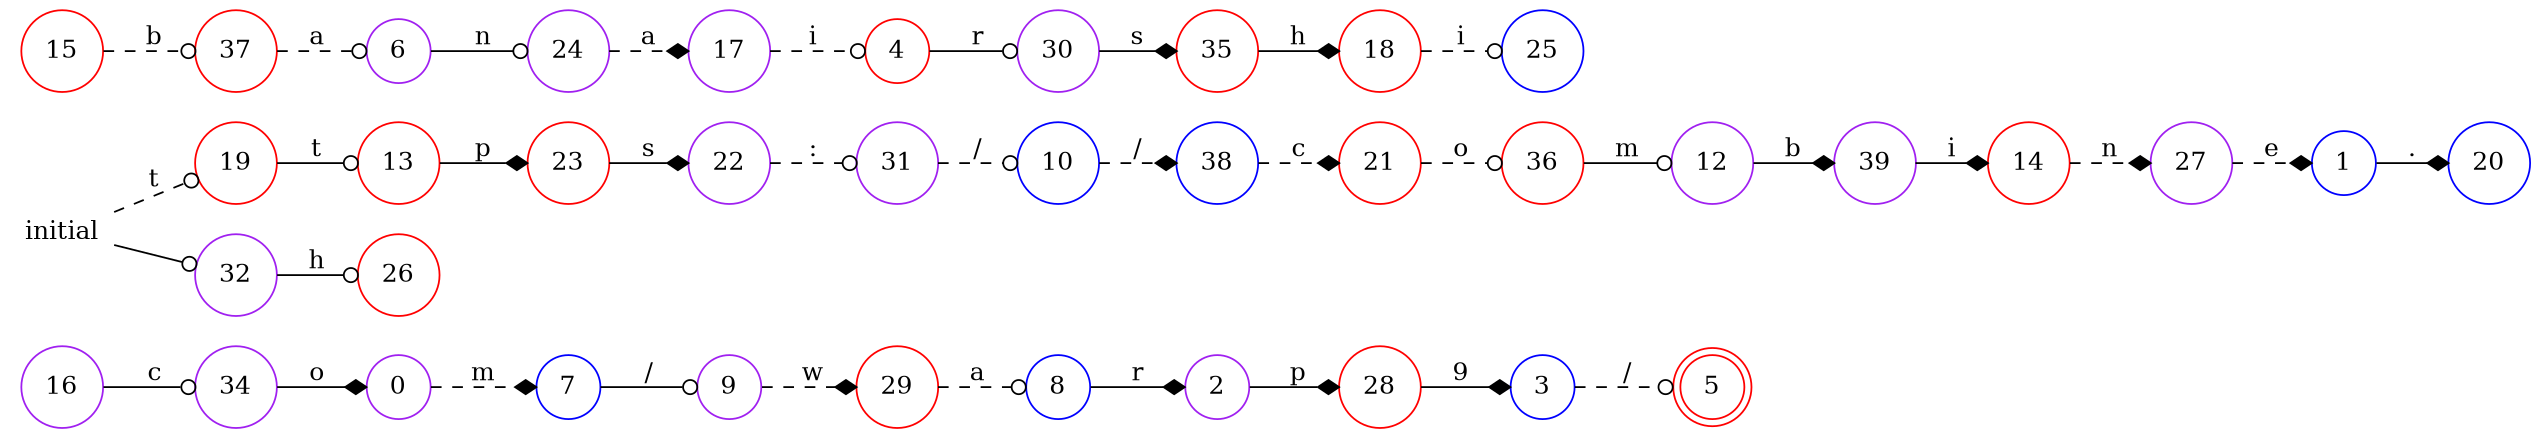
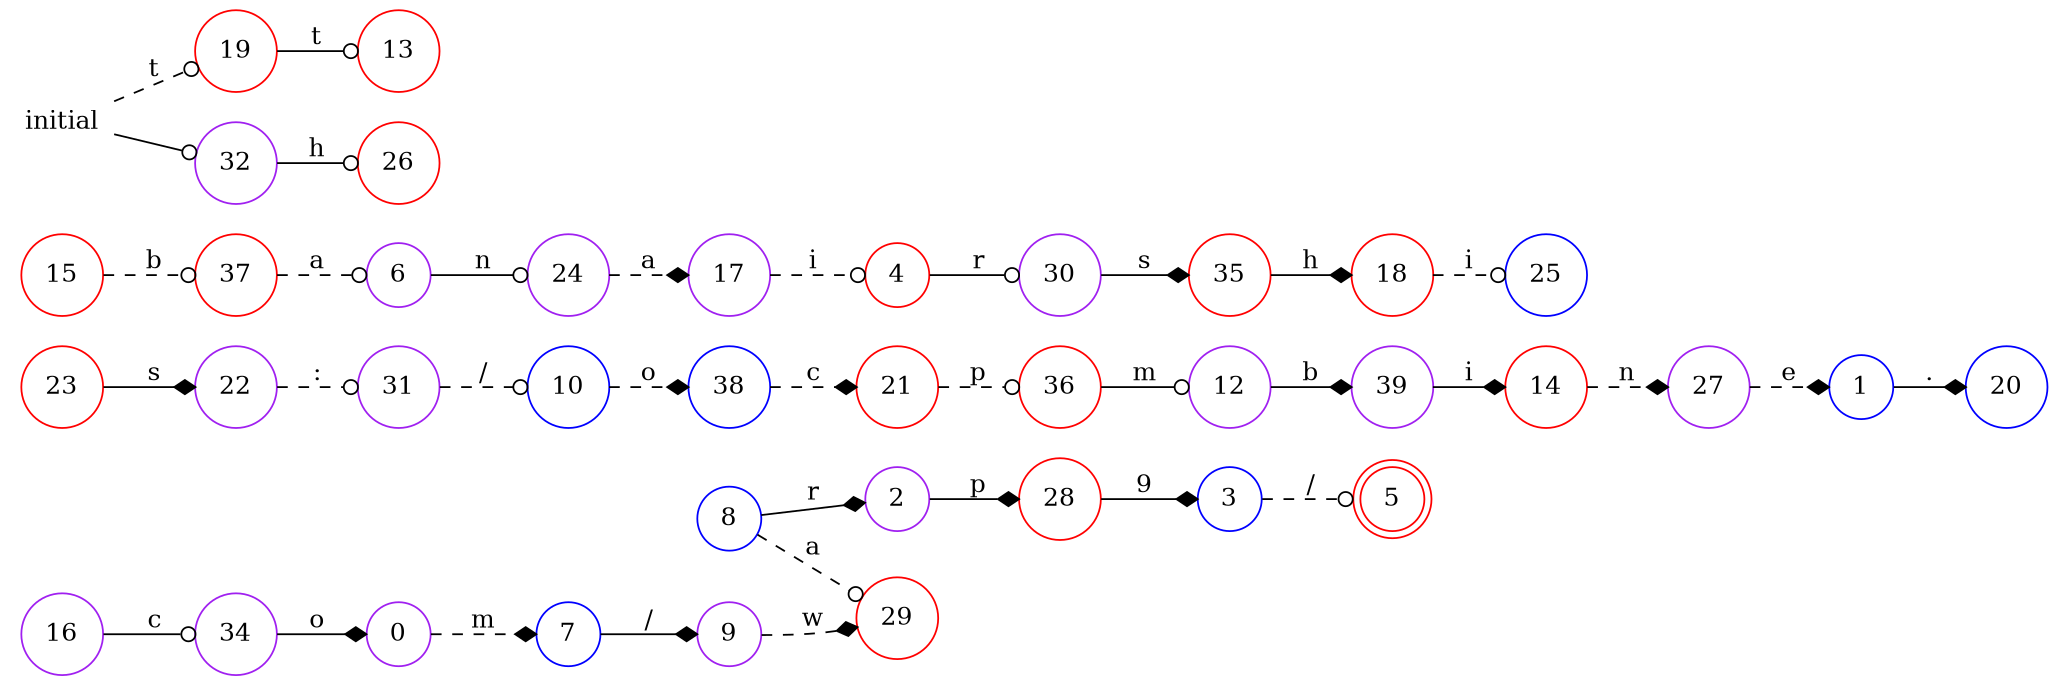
  digraph {
    rankdir=LR
    node [color=red shape=circle]
    edge [arrowhead=diamond style=solid]
    0 [color=purple]
    7 [color=blue]
    9 [color=purple]
    29
    1 [color=blue]
    20 [color=blue]
    2 [color=purple]
    28
    3 [color=blue]
    5 [shape=doublecircle]
    30 [color=purple]
    4
    35
    18
    6 [color=purple]
    24 [color=purple]
    17 [color=purple]
    8 [color=blue]
    10 [color=blue]
    38 [color=blue]
    21
    36
    16 [color=purple]
    34 [color=purple]
    12 [color=purple]
    39 [color=purple]
    14
    27 [color=purple]
    13
    23
    22 [color=purple]
    31 [color=purple]
    15
    37
    25 [color=blue]
    19
    32 [color=purple]
    26
    initial [shape=plaintext]
    0 -> 7 [label=m style=dashed]
-   7 -> 9 [arrowhead=odot label="/"]
+   7 -> 9 [label="/"]
    9 -> 29 [label=w style=dashed]
-   29 -> 8 [arrowhead=odot label=a style=dashed]
+   8 -> 29 [arrowhead=odot label=a style=dashed]
    1 -> 20 [label="."]
    2 -> 28 [label=p]
    28 -> 3 [label=9]
    3 -> 5 [arrowhead=odot label="/" style=dashed]
    30 -> 35 [label=s]
    4 -> 30 [arrowhead=odot label=r]
    35 -> 18 [label=h]
    18 -> 25 [arrowhead=odot label=i style=dashed]
    6 -> 24 [arrowhead=odot label=n]
    24 -> 17 [label=a style=dashed]
    17 -> 4 [arrowhead=odot label=i style=dashed]
    8 -> 2 [label=r]
-   10 -> 38 [label="/" style=dashed]
+   10 -> 38 [label=o style=dashed]
    38 -> 21 [label=c style=dashed]
-   21 -> 36 [arrowhead=odot label=o style=dashed]
+   21 -> 36 [arrowhead=odot label=p style=dashed]
    36 -> 12 [arrowhead=odot label=m]
    16 -> 34 [arrowhead=odot label=c]
    34 -> 0 [label=o]
    12 -> 39 [label=b]
    39 -> 14 [label=i]
    14 -> 27 [label=n style=dashed]
    27 -> 1 [label=e style=dashed]
-   13 -> 23 [label=p]
    23 -> 22 [label=s]
    22 -> 31 [arrowhead=odot label=":" style=dashed]
    31 -> 10 [arrowhead=odot label="/" style=dashed]
    15 -> 37 [arrowhead=odot label=b style=dashed]
    37 -> 6 [arrowhead=odot label=a style=dashed]
    19 -> 13 [arrowhead=odot label=t]
    32 -> 26 [arrowhead=odot label=h]
    initial -> 19 [arrowhead=odot label=t style=dashed]
    initial -> 32 [arrowhead=odot]
  }
